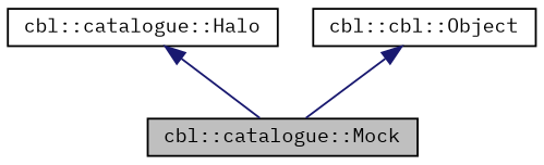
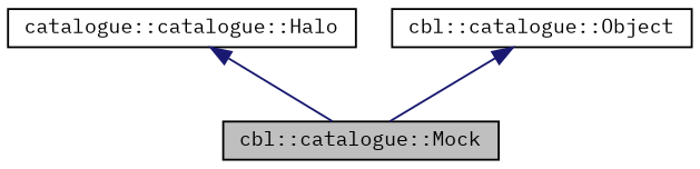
  digraph {
    fontname="IBM Plex Mono"
    node [color=black fillcolor=white fontname="IBM Plex Mono" fontsize=10 shape=record style=filled]
    edge [color=midnightblue dir=back fontname="IBM Plex Mono" fontsize=10 labelfontname=Helvetica labelfontsize=10 style=solid]
    n1 [fillcolor=grey75 fontcolor=black height=0.2 label="cbl::catalogue::Mock" width=0.4]
-   n2 [height=0.2 label="cbl::catalogue::Halo" width=0.4]
-   n3 [height=0.2 label="cbl::cbl::Object" width=0.4]
+   n2 [height=0.2 label="catalogue::catalogue::Halo" width=0.4]
+   n3 [height=0.2 label="cbl::catalogue::Object" width=0.4]
    n2 -> n1
    n3 -> n1
  }
